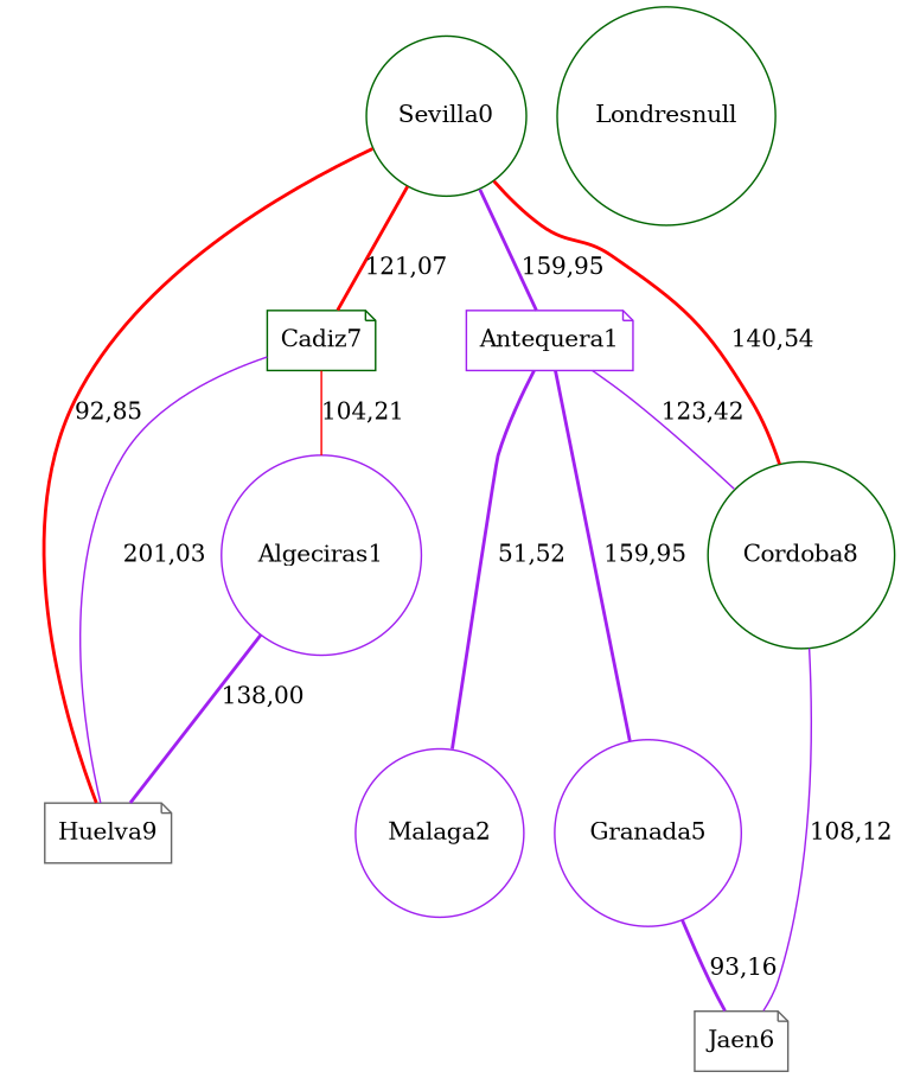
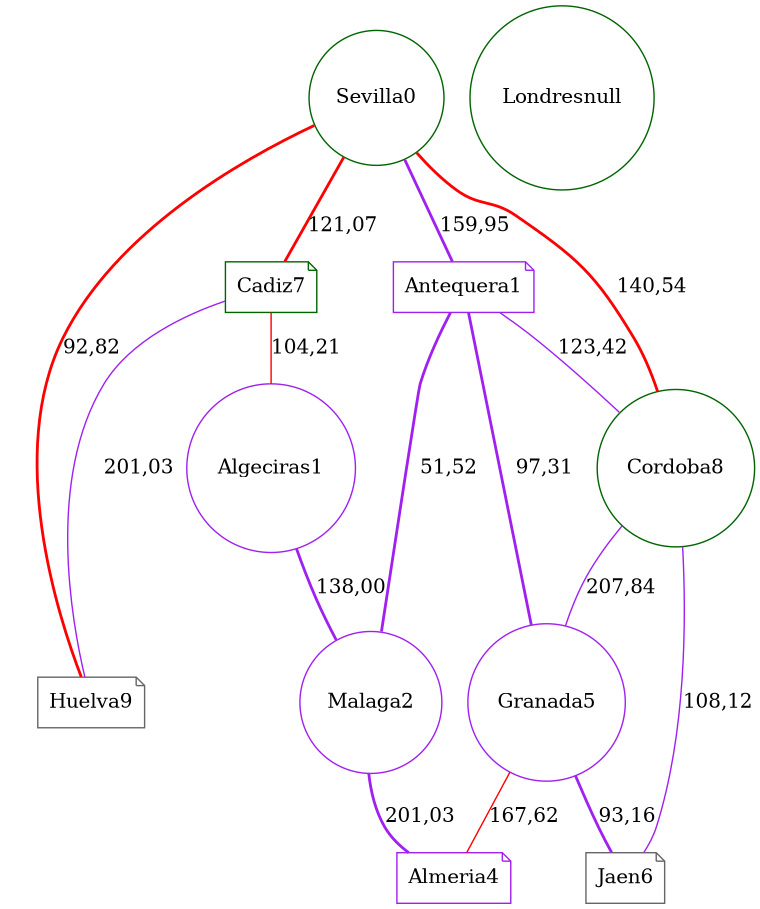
  strict graph {
    node [color=purple shape=circle]
    edge [color=purple style=bold]
    n1 [color=darkgreen label=Sevilla0]
    n2 [color=darkgreen label=Cadiz7 shape=note]
    n3 [color=gray40 label=Huelva9 shape=note]
    n4 [color=darkgreen label=Cordoba8]
    n5 [label=Antequera1 shape=note]
    n6 [label=Algeciras1]
    n7 [label=Granada5]
    n8 [color=gray40 label=Jaen6 shape=note]
    n9 [label=Malaga2]
+   n10 [label=Almeria4 shape=note]
    n11 [color=darkgreen label=Londresnull]
    n1 -- n2 [color=red label="121,07"]
-   n1 -- n3 [color=red label="92,85"]
+   n1 -- n3 [color=red label="92,82"]
    n1 -- n4 [color=red label="140,54"]
    n1 -- n5 [label="159,95"]
    n2 -- n3 [label="201,03" style=solid]
    n2 -- n6 [color=red label="104,21" style=solid]
+   n4 -- n7 [label="207,84" style=solid]
    n4 -- n8 [label="108,12" style=solid]
    n5 -- n4 [label="123,42" style=solid]
-   n5 -- n7 [label="159,95"]
+   n5 -- n7 [label="97,31"]
    n5 -- n9 [label="51,52"]
-   n6 -- n3 [label="138,00"]
+   n6 -- n9 [label="138,00"]
    n7 -- n8 [label="93,16"]
+   n7 -- n10 [color=red label="167,62" style=solid]
+   n9 -- n10 [label="201,03"]
  }
